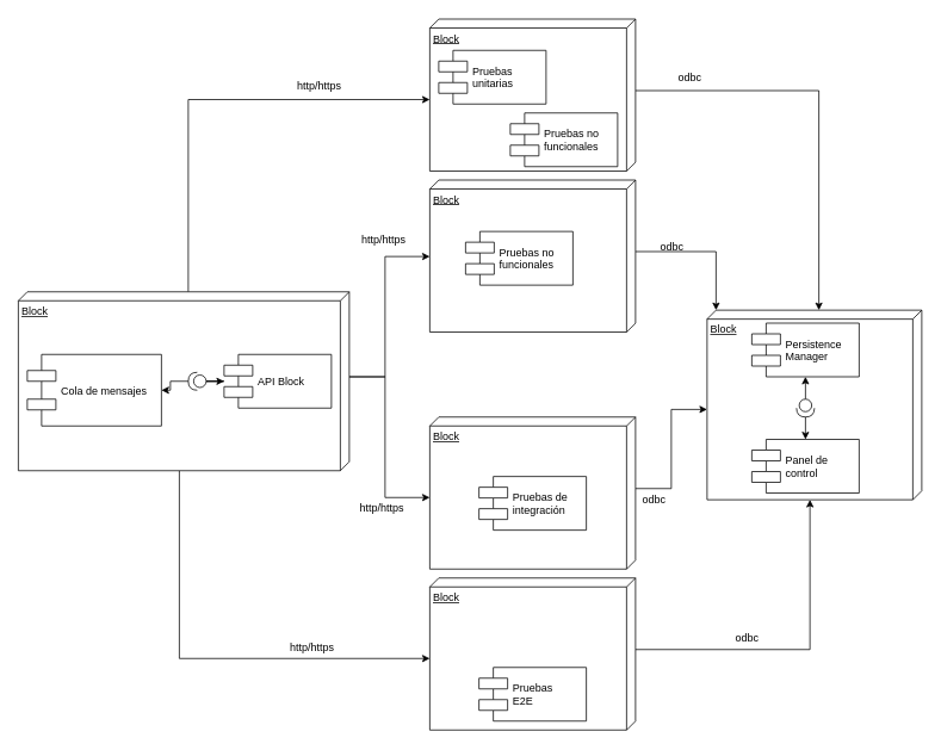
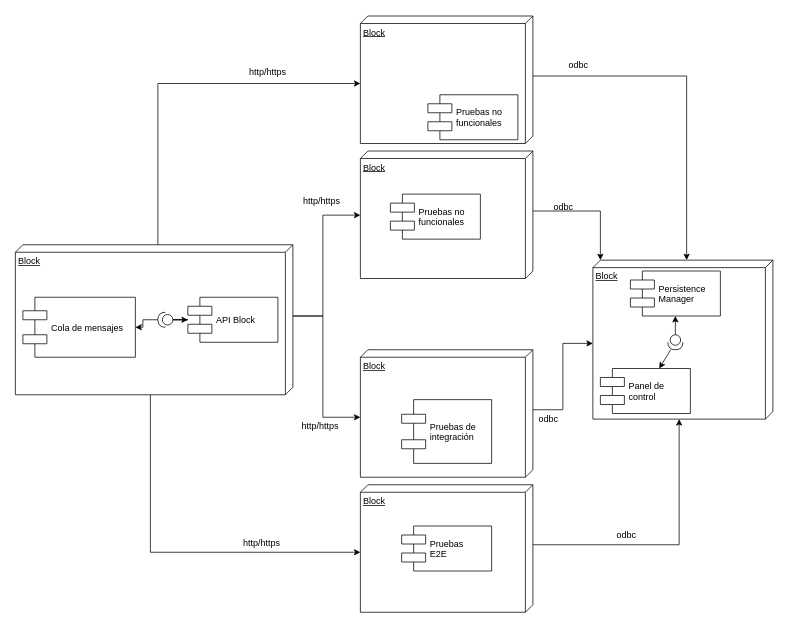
  <mxCell id="0" />
  <mxCell id="1" parent="0" />
  <mxCell id="2" style="edgeStyle=orthogonalEdgeStyle;rounded=0;orthogonalLoop=1;jettySize=auto;html=1;exitX=0;exitY=0;exitDx=0;exitDy=180;exitPerimeter=0;entryX=0;entryY=0;entryDx=90;entryDy=230;entryPerimeter=0;" edge="1" parent="1" source="6" target="8"><mxGeometry relative="1" as="geometry" /></mxCell>
  <mxCell id="3" style="edgeStyle=orthogonalEdgeStyle;rounded=0;orthogonalLoop=1;jettySize=auto;html=1;exitX=0;exitY=0;exitDx=95;exitDy=0;exitPerimeter=0;" edge="1" parent="1" source="6" target="11"><mxGeometry relative="1" as="geometry"><Array as="points"><mxPoint x="430" y="421" /><mxPoint x="430" y="286" /></Array></mxGeometry></mxCell>
  <mxCell id="4" style="edgeStyle=orthogonalEdgeStyle;rounded=0;orthogonalLoop=1;jettySize=auto;html=1;entryX=0;entryY=0;entryDx=90;entryDy=230;entryPerimeter=0;exitX=0;exitY=0;exitDx=95;exitDy=0;exitPerimeter=0;" edge="1" parent="1" source="6" target="13"><mxGeometry relative="1" as="geometry"><mxPoint x="360" y="545.5" as="sourcePoint" /><Array as="points"><mxPoint x="430" y="421" /><mxPoint x="430" y="556" /></Array></mxGeometry></mxCell>
  <mxCell id="5" style="edgeStyle=orthogonalEdgeStyle;rounded=0;orthogonalLoop=1;jettySize=auto;html=1;exitX=0;exitY=0;exitDx=200;exitDy=190;exitPerimeter=0;entryX=0;entryY=0;entryDx=90;entryDy=230;entryPerimeter=0;" edge="1" parent="1" source="6" target="15"><mxGeometry relative="1" as="geometry" /></mxCell>
  <mxCell id="6" value="Block" style="verticalAlign=top;align=left;spacingTop=8;spacingLeft=2;spacingRight=12;shape=cube;size=10;direction=south;fontStyle=4;html=1;" vertex="1" parent="1"><mxGeometry x="20" y="325.5" width="370" height="200" as="geometry" /></mxCell>
  <mxCell id="7" style="edgeStyle=orthogonalEdgeStyle;rounded=0;orthogonalLoop=1;jettySize=auto;html=1;exitX=0;exitY=0;exitDx=80;exitDy=0;exitPerimeter=0;entryX=0;entryY=0;entryDx=0;entryDy=115;entryPerimeter=0;" edge="1" parent="1" source="8" target="29"><mxGeometry relative="1" as="geometry" /></mxCell>
  <mxCell id="8" value="Block" style="verticalAlign=top;align=left;spacingTop=8;spacingLeft=2;spacingRight=12;shape=cube;size=10;direction=south;fontStyle=4;html=1;" vertex="1" parent="1"><mxGeometry x="480" y="20.5" width="230" height="170" as="geometry" /></mxCell>
- <mxCell id="9" value="Pruebas&#10;unitarias" style="shape=component;align=left;spacingLeft=36;" vertex="1" parent="1"><mxGeometry x="490" y="55.5" width="120" height="60" as="geometry" /></mxCell>
  <mxCell id="10" style="edgeStyle=orthogonalEdgeStyle;rounded=0;orthogonalLoop=1;jettySize=auto;html=1;exitX=0;exitY=0;exitDx=80;exitDy=0;exitPerimeter=0;entryX=0;entryY=0;entryDx=0;entryDy=230;entryPerimeter=0;" edge="1" parent="1" source="11" target="29"><mxGeometry relative="1" as="geometry" /></mxCell>
  <mxCell id="11" value="Block" style="verticalAlign=top;align=left;spacingTop=8;spacingLeft=2;spacingRight=12;shape=cube;size=10;direction=south;fontStyle=4;html=1;" vertex="1" parent="1"><mxGeometry x="480" y="200.5" width="230" height="170" as="geometry" /></mxCell>
  <mxCell id="12" style="edgeStyle=orthogonalEdgeStyle;rounded=0;orthogonalLoop=1;jettySize=auto;html=1;exitX=0;exitY=0;exitDx=80;exitDy=0;exitPerimeter=0;entryX=0;entryY=0;entryDx=111;entryDy=240;entryPerimeter=0;" edge="1" parent="1" source="13" target="29"><mxGeometry relative="1" as="geometry" /></mxCell>
  <mxCell id="13" value="Block" style="verticalAlign=top;align=left;spacingTop=8;spacingLeft=2;spacingRight=12;shape=cube;size=10;direction=south;fontStyle=4;html=1;" vertex="1" parent="1"><mxGeometry x="480" y="465.5" width="230" height="170" as="geometry" /></mxCell>
  <mxCell id="14" style="edgeStyle=orthogonalEdgeStyle;rounded=0;orthogonalLoop=1;jettySize=auto;html=1;exitX=0;exitY=0;exitDx=80;exitDy=0;exitPerimeter=0;entryX=0;entryY=0;entryDx=212;entryDy=125;entryPerimeter=0;" edge="1" parent="1" source="15" target="29"><mxGeometry relative="1" as="geometry" /></mxCell>
  <mxCell id="15" value="Block" style="verticalAlign=top;align=left;spacingTop=8;spacingLeft=2;spacingRight=12;shape=cube;size=10;direction=south;fontStyle=4;html=1;" vertex="1" parent="1"><mxGeometry x="480" y="645.5" width="230" height="170" as="geometry" /></mxCell>
  <mxCell id="16" value="Pruebas no&#10;funcionales" style="shape=component;align=left;spacingLeft=36;" vertex="1" parent="1"><mxGeometry x="570" y="125.5" width="120" height="60" as="geometry" /></mxCell>
  <mxCell id="17" value="Pruebas no&#10;funcionales" style="shape=component;align=left;spacingLeft=36;" vertex="1" parent="1"><mxGeometry x="520" y="258" width="120" height="60" as="geometry" /></mxCell>
- <mxCell id="18" value="Pruebas de &#10;integración" style="shape=component;align=left;spacingLeft=36;" vertex="1" parent="1"><mxGeometry x="535" y="532" width="120" height="60" as="geometry" /></mxCell>
- <mxCell id="19" value="Pruebas&#10;E2E" style="shape=component;align=left;spacingLeft=36;" vertex="1" parent="1"><mxGeometry x="535" y="745.5" width="120" height="60" as="geometry" /></mxCell>
+ <mxCell id="18" value="Pruebas de &#10;integración" style="shape=component;align=left;spacingLeft=36;" vertex="1" parent="1"><mxGeometry x="535" y="532" width="120" height="85" as="geometry" /></mxCell>
+ <mxCell id="19" value="Pruebas&#10;E2E" style="shape=component;align=left;spacingLeft=36;" vertex="1" parent="1"><mxGeometry x="535" y="700.5" width="120" height="60" as="geometry" /></mxCell>
  <mxCell id="20" value="http/https" style="text;html=1;resizable=0;points=[];autosize=1;align=left;verticalAlign=top;spacingTop=-4;" vertex="1" parent="1"><mxGeometry x="322" y="712.5" width="60" height="20" as="geometry" /></mxCell>
  <mxCell id="21" value="http/https" style="text;html=1;resizable=0;points=[];autosize=1;align=left;verticalAlign=top;spacingTop=-4;" vertex="1" parent="1"><mxGeometry x="400" y="558" width="60" height="20" as="geometry" /></mxCell>
  <mxCell id="22" value="http/https" style="text;html=1;resizable=0;points=[];autosize=1;align=left;verticalAlign=top;spacingTop=-4;" vertex="1" parent="1"><mxGeometry x="402" y="258" width="60" height="20" as="geometry" /></mxCell>
  <mxCell id="23" value="http/https" style="text;html=1;resizable=0;points=[];autosize=1;align=left;verticalAlign=top;spacingTop=-4;" vertex="1" parent="1"><mxGeometry x="330" y="85.5" width="60" height="20" as="geometry" /></mxCell>
  <mxCell id="24" value="Cola de mensajes" style="shape=component;align=left;spacingLeft=36;" vertex="1" parent="1"><mxGeometry x="30" y="395.5" width="150" height="80" as="geometry" /></mxCell>
  <mxCell id="25" value="API Block" style="shape=component;align=left;spacingLeft=36;" vertex="1" parent="1"><mxGeometry x="250" y="395.5" width="120" height="60" as="geometry" /></mxCell>
  <mxCell id="26" style="edgeStyle=orthogonalEdgeStyle;rounded=0;orthogonalLoop=1;jettySize=auto;html=1;exitX=1;exitY=0.5;exitDx=0;exitDy=0;exitPerimeter=0;" edge="1" parent="1" source="28" target="24"><mxGeometry relative="1" as="geometry" /></mxCell>
  <mxCell id="27" value="" style="edgeStyle=orthogonalEdgeStyle;rounded=0;orthogonalLoop=1;jettySize=auto;html=1;" edge="1" parent="1" source="28" target="25"><mxGeometry relative="1" as="geometry" /></mxCell>
  <mxCell id="28" value="" style="shape=providedRequiredInterface;html=1;verticalLabelPosition=bottom;rotation=180;" vertex="1" parent="1"><mxGeometry x="210" y="415.5" width="20" height="20" as="geometry" /></mxCell>
  <mxCell id="29" value="Block" style="verticalAlign=top;align=left;spacingTop=8;spacingLeft=2;spacingRight=12;shape=cube;size=10;direction=south;fontStyle=4;html=1;" vertex="1" parent="1"><mxGeometry x="790" y="346" width="240" height="212" as="geometry" /></mxCell>
  <mxCell id="30" value="Persistence &#10;Manager" style="shape=component;align=left;spacingLeft=36;" vertex="1" parent="1"><mxGeometry x="840" y="360.5" width="120" height="60" as="geometry" /></mxCell>
- <mxCell id="31" value="Panel de &#10;control" style="shape=component;align=left;spacingLeft=36;" vertex="1" parent="1"><mxGeometry x="840" y="490.5" width="120" height="60" as="geometry" /></mxCell>
+ <mxCell id="31" value="Panel de &#10;control" style="shape=component;align=left;spacingLeft=36;" vertex="1" parent="1"><mxGeometry x="800" y="490.5" width="120" height="60" as="geometry" /></mxCell>
  <mxCell id="32" value="" style="edgeStyle=none;rounded=0;orthogonalLoop=1;jettySize=auto;html=1;" edge="1" parent="1" source="34" target="31"><mxGeometry relative="1" as="geometry" /></mxCell>
  <mxCell id="33" value="" style="edgeStyle=none;rounded=0;orthogonalLoop=1;jettySize=auto;html=1;" edge="1" parent="1" source="34" target="30"><mxGeometry relative="1" as="geometry" /></mxCell>
  <mxCell id="34" value="" style="shape=providedRequiredInterface;html=1;verticalLabelPosition=bottom;rotation=90;" vertex="1" parent="1"><mxGeometry x="890" y="445.5" width="20" height="20" as="geometry" /></mxCell>
  <mxCell id="35" value="odbc" style="text;html=1;resizable=0;points=[];autosize=1;align=left;verticalAlign=top;spacingTop=-4;" vertex="1" parent="1"><mxGeometry x="736" y="265.5" width="40" height="20" as="geometry" /></mxCell>
  <mxCell id="36" value="odbc" style="text;html=1;resizable=0;points=[];autosize=1;align=left;verticalAlign=top;spacingTop=-4;" vertex="1" parent="1"><mxGeometry x="756" y="75.5" width="40" height="20" as="geometry" /></mxCell>
  <mxCell id="37" value="odbc" style="text;html=1;resizable=0;points=[];autosize=1;align=left;verticalAlign=top;spacingTop=-4;" vertex="1" parent="1"><mxGeometry x="716" y="548" width="40" height="20" as="geometry" /></mxCell>
  <mxCell id="38" value="odbc" style="text;html=1;resizable=0;points=[];autosize=1;align=left;verticalAlign=top;spacingTop=-4;" vertex="1" parent="1"><mxGeometry x="820" y="702.5" width="40" height="20" as="geometry" /></mxCell>
